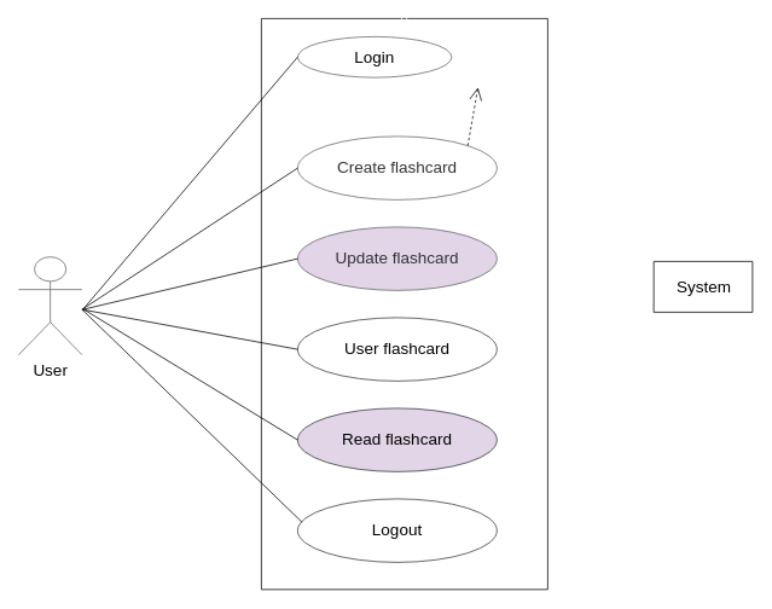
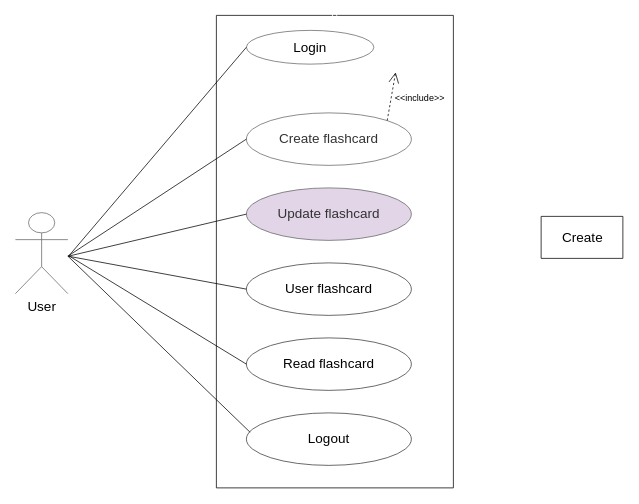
  <mxCell id="0" />
  <mxCell id="1" parent="0" />
  <mxCell id="2" value="D" style="swimlane;startSize=0;strokeColor=#000000;fontColor=#FFFFFF;fontStyle=0" parent="1" vertex="1"><mxGeometry x="288" y="20" width="316" height="630" as="geometry" /></mxCell>
  <mxCell id="3" value="&lt;font color=&quot;#000000&quot; style=&quot;font-size: 18px;&quot;&gt;Login&lt;/font&gt;" style="ellipse;whiteSpace=wrap;strokeColor=#666666;fillColor=#FFFFFF;html=1;labelBorderColor=none;labelBackgroundColor=none;fontColor=#333333;gradientColor=none;" parent="2" vertex="1"><mxGeometry x="40" y="20" width="170" height="45" as="geometry" /></mxCell>
  <mxCell id="4" value="&lt;span style=&quot;font-size: 18px;&quot;&gt;Create flashcard&lt;/span&gt;" style="ellipse;whiteSpace=wrap;html=1;strokeColor=#666666;labelBorderColor=none;labelBackgroundColor=none;fontColor=#333333;fillColor=#FFFFFF;" parent="2" vertex="1"><mxGeometry x="40" y="130" width="220" height="70" as="geometry" /></mxCell>
  <mxCell id="5" value="&lt;font style=&quot;font-size: 18px;&quot;&gt;Update flashcard&lt;/font&gt;" style="ellipse;whiteSpace=wrap;html=1;strokeColor=#666666;fillColor=#e1d5e7;fontColor=#333333;" parent="2" vertex="1"><mxGeometry x="40" y="230" width="220" height="70" as="geometry" /></mxCell>
  <mxCell id="6" value="&lt;font style=&quot;font-size: 18px;&quot; color=&quot;#000000&quot;&gt;User flashcard&lt;/font&gt;" style="ellipse;whiteSpace=wrap;html=1;strokeColor=#36393d;fillColor=#FFFFFF;" parent="2" vertex="1"><mxGeometry x="40" y="330" width="220" height="70" as="geometry" /></mxCell>
- <mxCell id="7" value="&lt;font style=&quot;font-size: 18px;&quot; color=&quot;#000000&quot;&gt;Read flashcard&lt;/font&gt;" style="ellipse;whiteSpace=wrap;html=1;fillColor=#e1d5e7;strokeColor=#36393d;" parent="2" vertex="1"><mxGeometry x="40" y="430" width="220" height="70" as="geometry" /></mxCell>
+ <mxCell id="7" value="&lt;font style=&quot;font-size: 18px;&quot; color=&quot;#000000&quot;&gt;Read flashcard&lt;/font&gt;" style="ellipse;whiteSpace=wrap;html=1;fillColor=#FFFFFF;strokeColor=#36393d;" parent="2" vertex="1"><mxGeometry x="40" y="430" width="220" height="70" as="geometry" /></mxCell>
  <mxCell id="8" value="&lt;font style=&quot;font-size: 18px;&quot; color=&quot;#000000&quot;&gt;Logout&lt;/font&gt;" style="ellipse;whiteSpace=wrap;html=1;strokeColor=#36393d;fillColor=#FFFFFF;" parent="2" vertex="1"><mxGeometry x="40" y="530" width="220" height="70" as="geometry" /></mxCell>
  <mxCell id="9" value="" style="endArrow=open;endSize=12;dashed=1;html=1;exitX=1;exitY=0;exitDx=0;exitDy=0;strokeColor=#000000;" parent="2" source="4" edge="1"><mxGeometry x="-0.084" y="-48" width="160" relative="1" as="geometry"><mxPoint x="156" y="315" as="sourcePoint" /><mxPoint x="239" y="76" as="targetPoint" /><Array as="points" /><mxPoint as="offset" /></mxGeometry></mxCell>
+ <mxCell id="10" value="&amp;lt;&amp;lt;include&amp;gt;&amp;gt;" style="text;html=1;align=center;verticalAlign=middle;resizable=0;points=[];autosize=1;strokeColor=none;fillColor=none;fontColor=#000000;" parent="2" vertex="1"><mxGeometry x="229" y="97" width="84" height="26" as="geometry" /></mxCell>
  <mxCell id="11" value="&lt;font color=&quot;#000000&quot;&gt;User&lt;/font&gt;" style="shape=umlActor;verticalLabelPosition=bottom;verticalAlign=top;html=1;outlineConnect=0;fontSize=18;strokeColor=#666666;fillColor=#FFFFFF;fontColor=#333333;direction=east;gradientColor=none;" parent="1" vertex="1"><mxGeometry x="20" y="283" width="70" height="108.06" as="geometry" /></mxCell>
  <mxCell id="12" value="" style="endArrow=none;html=1;entryX=0;entryY=0.5;entryDx=0;entryDy=0;strokeColor=#000000;" parent="1" target="3" edge="1"><mxGeometry width="50" height="50" relative="1" as="geometry"><mxPoint x="91" y="341" as="sourcePoint" /><mxPoint x="494" y="294" as="targetPoint" /></mxGeometry></mxCell>
  <mxCell id="13" value="" style="endArrow=none;html=1;strokeColor=#000000;fontSize=18;fontColor=#000000;entryX=0.023;entryY=0.371;entryDx=0;entryDy=0;entryPerimeter=0;" parent="1" target="8" edge="1"><mxGeometry width="50" height="50" relative="1" as="geometry"><mxPoint x="90" y="341" as="sourcePoint" /><mxPoint x="423" y="306" as="targetPoint" /></mxGeometry></mxCell>
  <mxCell id="14" value="" style="endArrow=none;html=1;strokeColor=#000000;entryX=0;entryY=0.5;entryDx=0;entryDy=0;" parent="1" target="4" edge="1"><mxGeometry width="50" height="50" relative="1" as="geometry"><mxPoint x="90" y="341" as="sourcePoint" /><mxPoint x="429" y="314" as="targetPoint" /></mxGeometry></mxCell>
  <mxCell id="15" value="" style="endArrow=none;html=1;strokeColor=#000000;entryX=0;entryY=0.5;entryDx=0;entryDy=0;" parent="1" target="7" edge="1"><mxGeometry width="50" height="50" relative="1" as="geometry"><mxPoint x="92" y="341" as="sourcePoint" /><mxPoint x="429" y="314" as="targetPoint" /></mxGeometry></mxCell>
  <mxCell id="16" value="" style="endArrow=none;html=1;strokeColor=#000000;entryX=0;entryY=0.5;entryDx=0;entryDy=0;" parent="1" target="6" edge="1"><mxGeometry width="50" height="50" relative="1" as="geometry"><mxPoint x="90" y="341" as="sourcePoint" /><mxPoint x="429" y="314" as="targetPoint" /></mxGeometry></mxCell>
  <mxCell id="17" value="" style="endArrow=none;html=1;strokeColor=#000000;entryX=0;entryY=0.5;entryDx=0;entryDy=0;" parent="1" target="5" edge="1"><mxGeometry width="50" height="50" relative="1" as="geometry"><mxPoint x="91" y="341" as="sourcePoint" /><mxPoint x="429" y="314" as="targetPoint" /></mxGeometry></mxCell>
  <mxCell id="18" value="" style="swimlane;startSize=0;fillColor=#000000;gradientColor=none;strokeColor=#000000;" parent="1" vertex="1"><mxGeometry x="721" y="288" width="109" height="56" as="geometry" /></mxCell>
- <mxCell id="19" value="&lt;font style=&quot;font-size: 18px;&quot; color=&quot;#000000&quot;&gt;System&lt;/font&gt;" style="text;html=1;align=center;verticalAlign=middle;resizable=0;points=[];autosize=1;strokeColor=none;fillColor=none;" parent="18" vertex="1"><mxGeometry x="15.5" y="11" width="78" height="34" as="geometry" /></mxCell>
+ <mxCell id="19" value="&lt;font style=&quot;font-size: 18px;&quot; color=&quot;#000000&quot;&gt;Create&lt;/font&gt;" style="text;html=1;align=center;verticalAlign=middle;resizable=0;points=[];autosize=1;strokeColor=none;fillColor=none;" parent="18" vertex="1"><mxGeometry x="15.5" y="11" width="78" height="34" as="geometry" /></mxCell>
